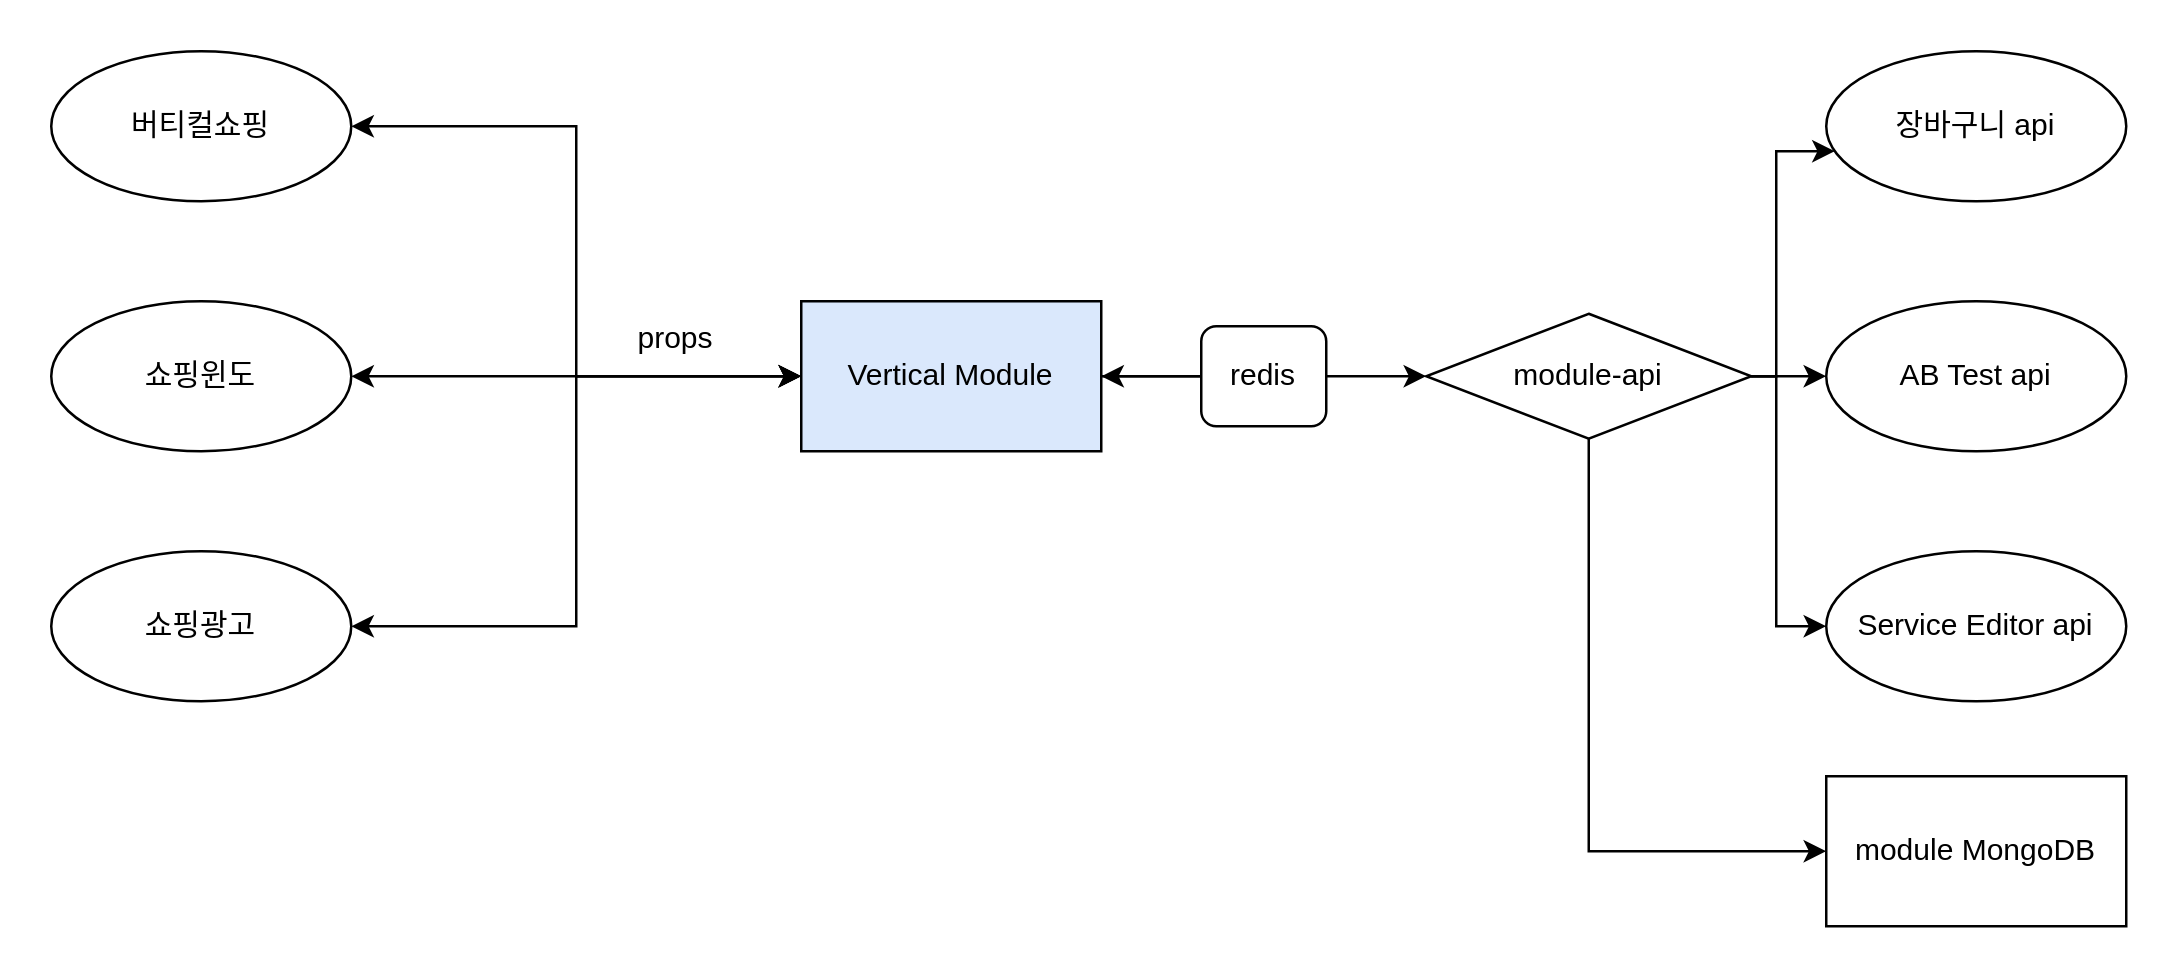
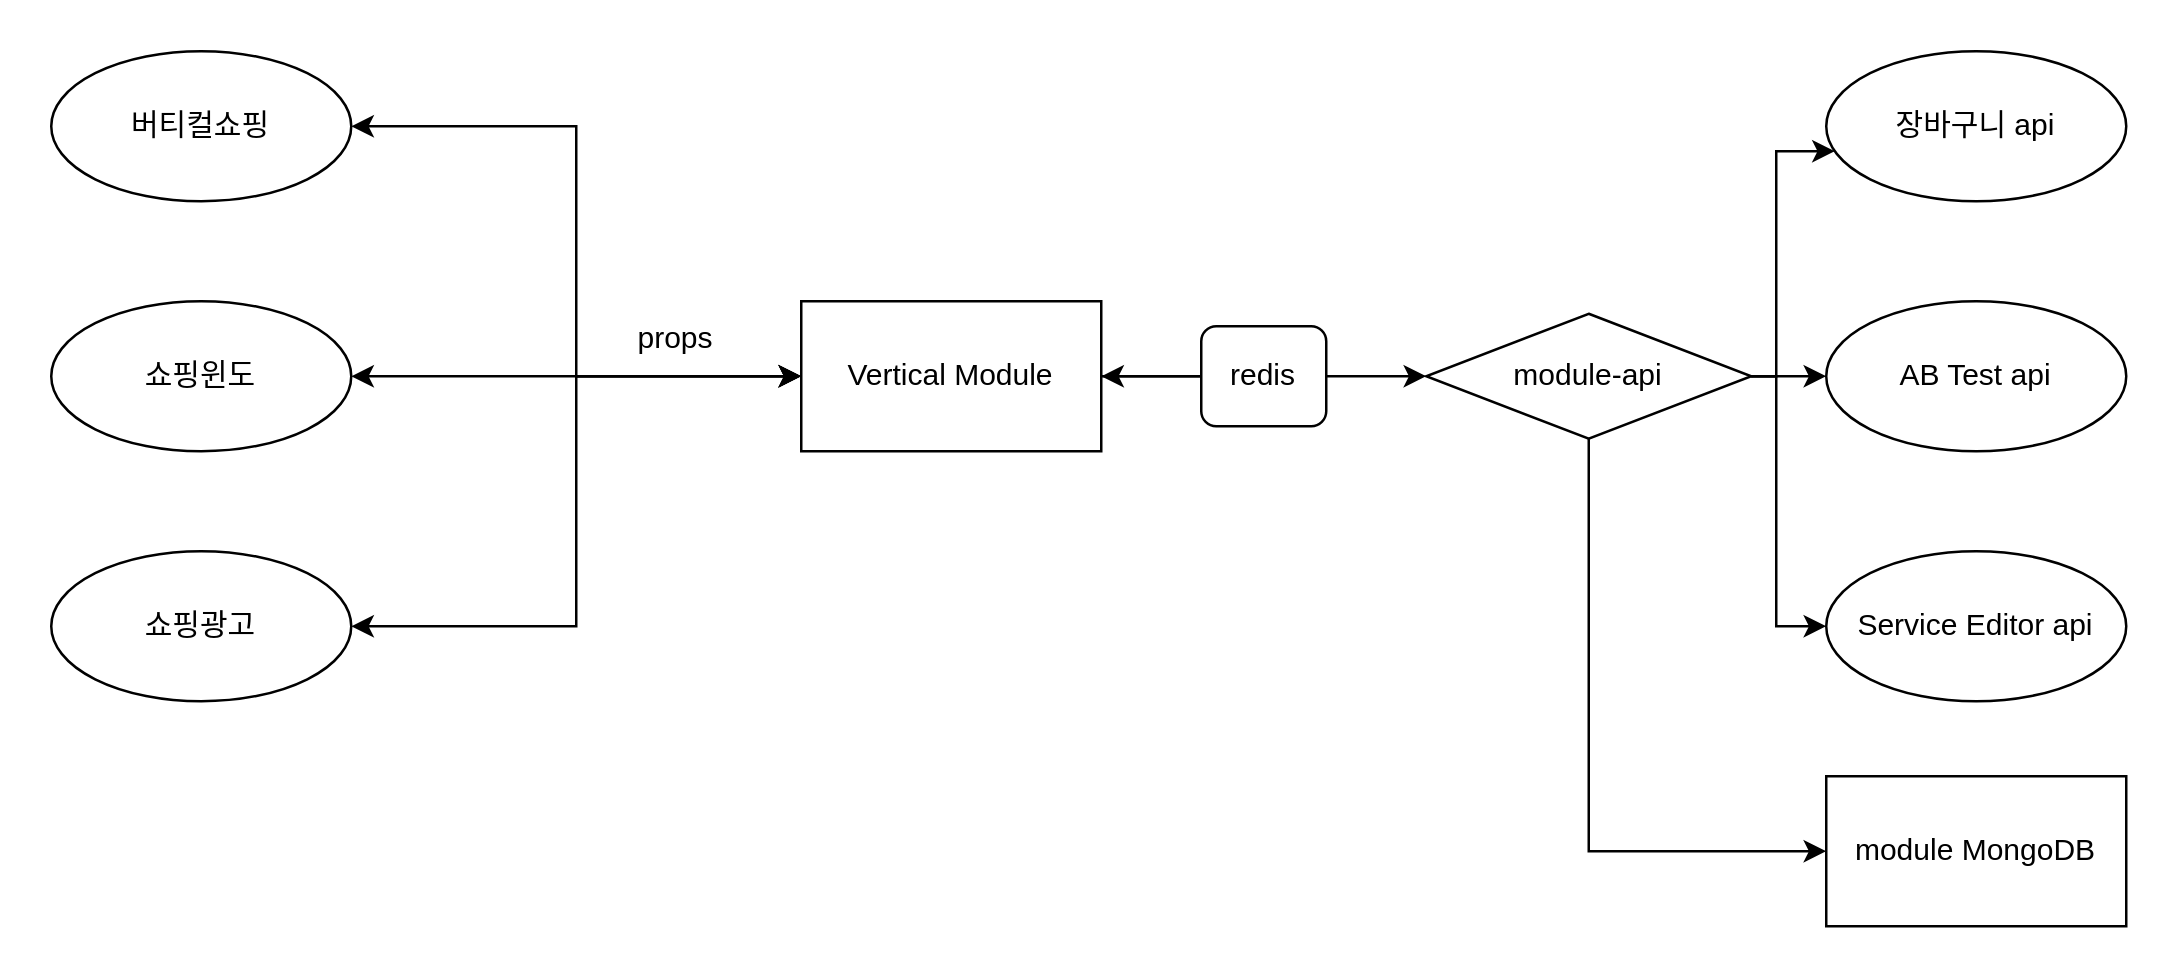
  <mxCell id="0" />
  <mxCell id="1" parent="0" />
  <mxCell id="2" value="" style="edgeStyle=orthogonalEdgeStyle;rounded=0;orthogonalLoop=1;jettySize=auto;html=1;startArrow=classic;startFill=1;" parent="1" source="3" target="5" edge="1"><mxGeometry relative="1" as="geometry" /></mxCell>
  <mxCell id="3" value="쇼핑윈도" style="ellipse;whiteSpace=wrap;html=1;" parent="1" vertex="1"><mxGeometry x="20" y="120" width="120" height="60" as="geometry" /></mxCell>
  <mxCell id="4" value="" style="edgeStyle=orthogonalEdgeStyle;rounded=0;orthogonalLoop=1;jettySize=auto;html=1;" parent="1" source="5" target="14" edge="1"><mxGeometry relative="1" as="geometry" /></mxCell>
- <mxCell id="5" value="Vertical Module" style="whiteSpace=wrap;html=1;fillColor=#dae8fc;" parent="1" vertex="1"><mxGeometry x="320" y="120" width="120" height="60" as="geometry" /></mxCell>
+ <mxCell id="5" value="Vertical Module" style="whiteSpace=wrap;html=1;" parent="1" vertex="1"><mxGeometry x="320" y="120" width="120" height="60" as="geometry" /></mxCell>
  <mxCell id="6" style="edgeStyle=orthogonalEdgeStyle;rounded=0;orthogonalLoop=1;jettySize=auto;html=1;startArrow=classic;startFill=1;" parent="1" source="7" edge="1"><mxGeometry relative="1" as="geometry"><mxPoint x="320" y="150" as="targetPoint" /><Array as="points"><mxPoint x="230" y="250" /><mxPoint x="230" y="150" /></Array></mxGeometry></mxCell>
  <mxCell id="7" value="쇼핑광고" style="ellipse;whiteSpace=wrap;html=1;" parent="1" vertex="1"><mxGeometry x="20" y="220" width="120" height="60" as="geometry" /></mxCell>
  <mxCell id="8" style="edgeStyle=orthogonalEdgeStyle;rounded=0;orthogonalLoop=1;jettySize=auto;html=1;entryX=0;entryY=0.5;entryDx=0;entryDy=0;startArrow=classic;startFill=1;" parent="1" source="9" target="5" edge="1"><mxGeometry relative="1" as="geometry" /></mxCell>
  <mxCell id="9" value="버티컬쇼핑" style="ellipse;whiteSpace=wrap;html=1;" parent="1" vertex="1"><mxGeometry x="20" y="20" width="120" height="60" as="geometry" /></mxCell>
  <mxCell id="10" value="" style="edgeStyle=orthogonalEdgeStyle;rounded=0;orthogonalLoop=1;jettySize=auto;html=1;" parent="1" source="14" target="17" edge="1"><mxGeometry relative="1" as="geometry"><Array as="points"><mxPoint x="710" y="150" /><mxPoint x="710" y="60" /></Array></mxGeometry></mxCell>
  <mxCell id="11" value="" style="edgeStyle=orthogonalEdgeStyle;rounded=0;orthogonalLoop=1;jettySize=auto;html=1;" parent="1" source="14" target="18" edge="1"><mxGeometry relative="1" as="geometry" /></mxCell>
  <mxCell id="12" style="edgeStyle=orthogonalEdgeStyle;rounded=0;orthogonalLoop=1;jettySize=auto;html=1;entryX=0;entryY=0.5;entryDx=0;entryDy=0;" parent="1" source="14" target="19" edge="1"><mxGeometry relative="1" as="geometry"><Array as="points"><mxPoint x="710" y="150" /><mxPoint x="710" y="250" /></Array></mxGeometry></mxCell>
  <mxCell id="13" value="" style="edgeStyle=orthogonalEdgeStyle;rounded=0;orthogonalLoop=1;jettySize=auto;html=1;" parent="1" source="14" target="20" edge="1"><mxGeometry relative="1" as="geometry"><Array as="points"><mxPoint x="635" y="340" /></Array></mxGeometry></mxCell>
  <mxCell id="14" value="module-api" style="rhombus;whiteSpace=wrap;html=1;" parent="1" vertex="1"><mxGeometry x="570" y="125" width="130" height="50" as="geometry" /></mxCell>
  <mxCell id="15" value="" style="edgeStyle=orthogonalEdgeStyle;rounded=0;orthogonalLoop=1;jettySize=auto;html=1;" parent="1" source="16" target="5" edge="1"><mxGeometry relative="1" as="geometry" /></mxCell>
  <mxCell id="16" value="redis" style="rounded=1;whiteSpace=wrap;html=1;" parent="1" vertex="1"><mxGeometry x="480" y="130" width="50" height="40" as="geometry" /></mxCell>
  <mxCell id="17" value="장바구니 api" style="ellipse;whiteSpace=wrap;html=1;" parent="1" vertex="1"><mxGeometry x="730" y="20" width="120" height="60" as="geometry" /></mxCell>
  <mxCell id="18" value="AB Test api" style="ellipse;whiteSpace=wrap;html=1;" parent="1" vertex="1"><mxGeometry x="730" y="120" width="120" height="60" as="geometry" /></mxCell>
  <mxCell id="19" value="Service Editor api" style="ellipse;whiteSpace=wrap;html=1;" parent="1" vertex="1"><mxGeometry x="730" y="220" width="120" height="60" as="geometry" /></mxCell>
  <mxCell id="20" value="module MongoDB" style="whiteSpace=wrap;html=1;" parent="1" vertex="1"><mxGeometry x="730" y="310" width="120" height="60" as="geometry" /></mxCell>
  <mxCell id="21" value="props" style="text;html=1;strokeColor=none;fillColor=none;align=center;verticalAlign=middle;whiteSpace=wrap;rounded=0;" parent="1" vertex="1"><mxGeometry x="240" y="120" width="60" height="30" as="geometry" /></mxCell>
